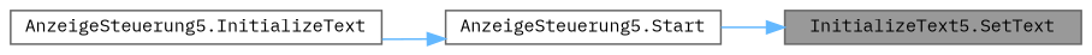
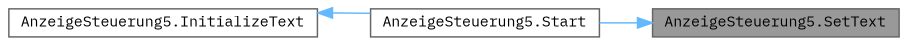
  digraph {
    fontname="IBM Plex Mono"
    rankdir=RL
    node [color=grey40 fillcolor=white fontname="IBM Plex Mono" fontsize=10 shape=box style=filled]
    edge [color=steelblue1 dir=back fontname="IBM Plex Mono" fontsize=10 labelfontname=Helvetica labelfontsize=10 style=solid]
-   n1 [color=gray40 fillcolor=grey60 fontcolor=black height=0.2 label="InitializeText5.SetText" width=0.4]
+   n1 [color=gray40 fillcolor=grey60 fontcolor=black height=0.2 label="AnzeigeSteuerung5.SetText" width=0.4]
    n2 [height=0.2 label="AnzeigeSteuerung5.Start" width=0.4]
    n3 [height=0.2 label="AnzeigeSteuerung5.InitializeText" width=0.4]
    n1 -> n2
-   n2 -> n3
+   n3 -> n2
  }
